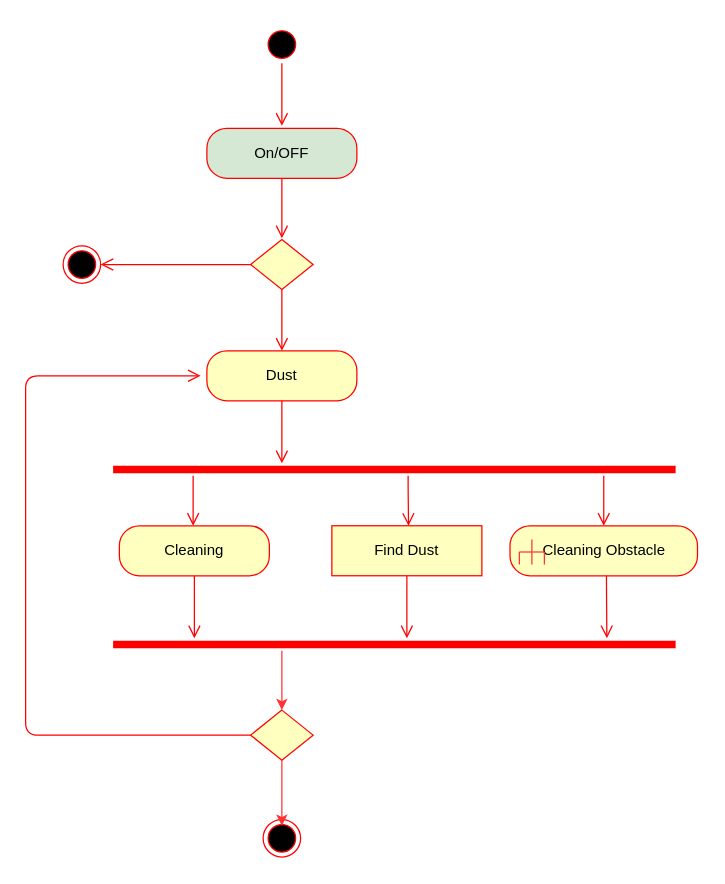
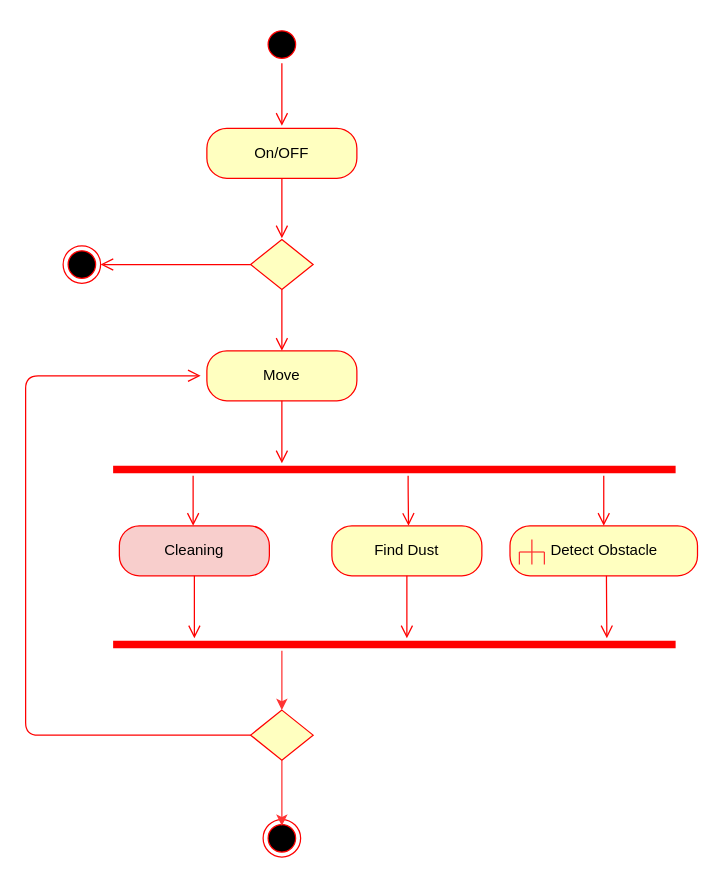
  <mxCell id="0" />
  <mxCell id="1" parent="0" />
  <mxCell id="2" value="" style="ellipse;html=1;shape=startState;fillColor=#000000;strokeColor=#ff0000;" parent="1" vertex="1"><mxGeometry x="210" y="20" width="30" height="30" as="geometry" /></mxCell>
  <mxCell id="3" value="" style="edgeStyle=orthogonalEdgeStyle;html=1;verticalAlign=bottom;endArrow=open;endSize=8;strokeColor=#ff0000;" parent="1" edge="1"><mxGeometry relative="1" as="geometry"><mxPoint x="225" y="100" as="targetPoint" /><mxPoint x="225" y="50" as="sourcePoint" /></mxGeometry></mxCell>
- <mxCell id="4" value="On/OFF" style="rounded=1;whiteSpace=wrap;html=1;arcSize=40;fontColor=#000000;fillColor=#d5e8d4;strokeColor=#ff0000;" parent="1" vertex="1"><mxGeometry x="165" y="102" width="120" height="40" as="geometry" /></mxCell>
+ <mxCell id="4" value="On/OFF" style="rounded=1;whiteSpace=wrap;html=1;arcSize=40;fontColor=#000000;fillColor=#ffffc0;strokeColor=#ff0000;" parent="1" vertex="1"><mxGeometry x="165" y="102" width="120" height="40" as="geometry" /></mxCell>
  <mxCell id="5" value="" style="edgeStyle=orthogonalEdgeStyle;html=1;verticalAlign=bottom;endArrow=open;endSize=8;strokeColor=#ff0000;" parent="1" source="4" edge="1"><mxGeometry relative="1" as="geometry"><mxPoint x="225" y="190" as="targetPoint" /></mxGeometry></mxCell>
  <mxCell id="6" value="" style="rhombus;whiteSpace=wrap;html=1;fillColor=#ffffc0;strokeColor=#ff0000;" parent="1" vertex="1"><mxGeometry x="200" y="191" width="50" height="40" as="geometry" /></mxCell>
  <mxCell id="7" value="" style="edgeStyle=orthogonalEdgeStyle;html=1;align=left;verticalAlign=top;endArrow=open;endSize=8;strokeColor=#ff0000;entryX=0.5;entryY=0;entryDx=0;entryDy=0;" parent="1" source="6" target="17" edge="1"><mxGeometry x="-1" relative="1" as="geometry"><mxPoint x="225" y="320" as="targetPoint" /><Array as="points" /></mxGeometry></mxCell>
  <mxCell id="8" value="" style="shape=line;html=1;strokeWidth=6;strokeColor=#ff0000;" parent="1" vertex="1"><mxGeometry x="90" y="370" width="450" height="10" as="geometry" /></mxCell>
  <mxCell id="9" value="" style="edgeStyle=orthogonalEdgeStyle;html=1;verticalAlign=bottom;endArrow=open;endSize=8;strokeColor=#ff0000;" parent="1" edge="1"><mxGeometry relative="1" as="geometry"><mxPoint x="154" y="420" as="targetPoint" /><mxPoint x="154" y="380" as="sourcePoint" /><Array as="points"><mxPoint x="154" y="410" /><mxPoint x="154" y="410" /></Array></mxGeometry></mxCell>
  <mxCell id="10" value="" style="shape=line;html=1;strokeWidth=6;strokeColor=#ff0000;" parent="1" vertex="1"><mxGeometry x="90" y="510" width="450" height="10" as="geometry" /></mxCell>
  <mxCell id="11" value="" style="edgeStyle=orthogonalEdgeStyle;html=1;verticalAlign=bottom;endArrow=open;endSize=8;strokeColor=#ff0000;entryX=0.511;entryY=0;entryDx=0;entryDy=0;entryPerimeter=0;" parent="1" source="8" target="14" edge="1"><mxGeometry relative="1" as="geometry"><mxPoint x="326" y="445" as="targetPoint" /><mxPoint x="326" y="405" as="sourcePoint" /><Array as="points"><mxPoint x="326" y="390" /><mxPoint x="326" y="390" /></Array></mxGeometry></mxCell>
- <mxCell id="12" value="Cleaning" style="rounded=1;whiteSpace=wrap;html=1;arcSize=40;fontColor=#000000;fillColor=#ffffc0;strokeColor=#ff0000;" parent="1" vertex="1"><mxGeometry x="95" y="420" width="120" height="40" as="geometry" /></mxCell>
+ <mxCell id="12" value="Cleaning" style="rounded=1;whiteSpace=wrap;html=1;arcSize=40;fontColor=#000000;fillColor=#f8cecc;strokeColor=#ff0000;" parent="1" vertex="1"><mxGeometry x="95" y="420" width="120" height="40" as="geometry" /></mxCell>
  <mxCell id="13" value="" style="edgeStyle=orthogonalEdgeStyle;html=1;verticalAlign=bottom;endArrow=open;endSize=8;strokeColor=#ff0000;" parent="1" source="12" edge="1"><mxGeometry relative="1" as="geometry"><mxPoint x="155" y="510" as="targetPoint" /></mxGeometry></mxCell>
- <mxCell id="14" value="Find Dust" style="whiteSpace=wrap;html=1;arcSize=40;fontColor=#000000;fillColor=#ffffc0;strokeColor=#ff0000;rounded=0;" parent="1" vertex="1"><mxGeometry x="265" y="420" width="120" height="40" as="geometry" /></mxCell>
+ <mxCell id="14" value="Find Dust" style="rounded=1;whiteSpace=wrap;html=1;arcSize=40;fontColor=#000000;fillColor=#ffffc0;strokeColor=#ff0000;" parent="1" vertex="1"><mxGeometry x="265" y="420" width="120" height="40" as="geometry" /></mxCell>
  <mxCell id="15" value="" style="edgeStyle=orthogonalEdgeStyle;html=1;verticalAlign=bottom;endArrow=open;endSize=8;strokeColor=#ff0000;" parent="1" source="14" edge="1"><mxGeometry relative="1" as="geometry"><mxPoint x="325" y="510" as="targetPoint" /></mxGeometry></mxCell>
  <mxCell id="16" value="" style="ellipse;html=1;shape=endState;fillColor=#000000;strokeColor=#ff0000;" parent="1" vertex="1"><mxGeometry x="210" y="655" width="30" height="30" as="geometry" /></mxCell>
- <mxCell id="17" value="Dust" style="rounded=1;whiteSpace=wrap;html=1;arcSize=40;fontColor=#000000;fillColor=#ffffc0;strokeColor=#ff0000;" parent="1" vertex="1"><mxGeometry x="165" y="280" width="120" height="40" as="geometry" /></mxCell>
+ <mxCell id="17" value="Move" style="rounded=1;whiteSpace=wrap;html=1;arcSize=40;fontColor=#000000;fillColor=#ffffc0;strokeColor=#ff0000;" parent="1" vertex="1"><mxGeometry x="165" y="280" width="120" height="40" as="geometry" /></mxCell>
  <mxCell id="18" value="" style="edgeStyle=orthogonalEdgeStyle;html=1;verticalAlign=bottom;endArrow=open;endSize=8;strokeColor=#ff0000;" parent="1" source="17" edge="1"><mxGeometry relative="1" as="geometry"><mxPoint x="225" y="370" as="targetPoint" /></mxGeometry></mxCell>
  <mxCell id="19" value="" style="edgeStyle=orthogonalEdgeStyle;rounded=0;orthogonalLoop=1;jettySize=auto;html=1;strokeColor=#FF3333;entryX=0.5;entryY=0;entryDx=0;entryDy=0;" parent="1" source="10" target="21" edge="1"><mxGeometry relative="1" as="geometry"><mxPoint x="325" y="587.5" as="targetPoint" /><Array as="points"><mxPoint x="225" y="540" /><mxPoint x="225" y="540" /></Array></mxGeometry></mxCell>
  <mxCell id="20" value="" style="edgeStyle=orthogonalEdgeStyle;rounded=0;orthogonalLoop=1;jettySize=auto;html=1;strokeColor=#FF3333;" parent="1" source="21" edge="1"><mxGeometry relative="1" as="geometry"><mxPoint x="225" y="660" as="targetPoint" /></mxGeometry></mxCell>
  <mxCell id="21" value="" style="rhombus;whiteSpace=wrap;html=1;fillColor=#ffffc0;strokeColor=#ff0000;" parent="1" vertex="1"><mxGeometry x="200" y="567.5" width="50" height="40" as="geometry" /></mxCell>
  <mxCell id="22" value="" style="edgeStyle=orthogonalEdgeStyle;html=1;align=left;verticalAlign=bottom;endArrow=open;endSize=8;strokeColor=#ff0000;" parent="1" source="21" edge="1"><mxGeometry x="-0.934" y="-10" relative="1" as="geometry"><mxPoint x="160" y="300" as="targetPoint" /><Array as="points"><mxPoint x="20" y="588" /><mxPoint x="20" y="300" /></Array><mxPoint as="offset" /></mxGeometry></mxCell>
- <mxCell id="23" value="Cleaning Obstacle" style="rounded=1;whiteSpace=wrap;html=1;arcSize=40;fontColor=#000000;fillColor=#ffffc0;strokeColor=#ff0000;" parent="1" vertex="1"><mxGeometry x="407.5" y="420" width="150" height="40" as="geometry" /></mxCell>
+ <mxCell id="23" value="Detect Obstacle" style="rounded=1;whiteSpace=wrap;html=1;arcSize=40;fontColor=#000000;fillColor=#ffffc0;strokeColor=#ff0000;" parent="1" vertex="1"><mxGeometry x="407.5" y="420" width="150" height="40" as="geometry" /></mxCell>
  <mxCell id="24" value="" style="edgeStyle=orthogonalEdgeStyle;html=1;verticalAlign=bottom;endArrow=open;endSize=8;strokeColor=#ff0000;" parent="1" edge="1"><mxGeometry relative="1" as="geometry"><mxPoint x="485" y="510" as="targetPoint" /><mxPoint x="484.667" y="460" as="sourcePoint" /><Array as="points"><mxPoint x="485" y="470" /><mxPoint x="485" y="470" /></Array></mxGeometry></mxCell>
  <mxCell id="25" value="" style="ellipse;html=1;shape=endState;fillColor=#000000;strokeColor=#ff0000;" parent="1" vertex="1"><mxGeometry x="50" y="196" width="30" height="30" as="geometry" /></mxCell>
  <mxCell id="26" value="" style="edgeStyle=orthogonalEdgeStyle;html=1;verticalAlign=bottom;endArrow=open;endSize=8;strokeColor=#ff0000;exitX=0;exitY=0.5;exitDx=0;exitDy=0;entryX=1;entryY=0.5;entryDx=0;entryDy=0;" parent="1" source="6" target="25" edge="1"><mxGeometry relative="1" as="geometry"><mxPoint x="154.206" y="259.706" as="targetPoint" /><mxPoint x="154.206" y="219.706" as="sourcePoint" /><Array as="points"><mxPoint x="190" y="211" /><mxPoint x="190" y="211" /></Array></mxGeometry></mxCell>
  <mxCell id="27" value="" style="edgeStyle=orthogonalEdgeStyle;html=1;verticalAlign=bottom;endArrow=open;endSize=8;strokeColor=#ff0000;entryX=0.5;entryY=0;entryDx=0;entryDy=0;" parent="1" source="8" target="23" edge="1"><mxGeometry relative="1" as="geometry"><mxPoint x="484" y="410" as="targetPoint" /><mxPoint x="484.971" y="405" as="sourcePoint" /><Array as="points"><mxPoint x="482" y="380" /><mxPoint x="482" y="380" /></Array></mxGeometry></mxCell>
  <mxCell id="28" value="" style="endArrow=none;html=1;strokeColor=#FF3333;" parent="1" edge="1"><mxGeometry width="50" height="50" relative="1" as="geometry"><mxPoint x="425" y="451" as="sourcePoint" /><mxPoint x="425" y="431" as="targetPoint" /></mxGeometry></mxCell>
  <mxCell id="29" value="" style="endArrow=none;html=1;strokeColor=#FF3333;" parent="1" edge="1"><mxGeometry width="50" height="50" relative="1" as="geometry"><mxPoint x="415" y="441" as="sourcePoint" /><mxPoint x="435" y="441" as="targetPoint" /><Array as="points"><mxPoint x="415" y="441" /></Array></mxGeometry></mxCell>
  <mxCell id="30" value="" style="endArrow=none;html=1;strokeColor=#FF3333;" parent="1" edge="1"><mxGeometry width="50" height="50" relative="1" as="geometry"><mxPoint x="415" y="451" as="sourcePoint" /><mxPoint x="415" y="441" as="targetPoint" /></mxGeometry></mxCell>
  <mxCell id="31" value="" style="endArrow=none;html=1;strokeColor=#FF3333;" parent="1" edge="1"><mxGeometry width="50" height="50" relative="1" as="geometry"><mxPoint x="435" y="451" as="sourcePoint" /><mxPoint x="435" y="441" as="targetPoint" /></mxGeometry></mxCell>
